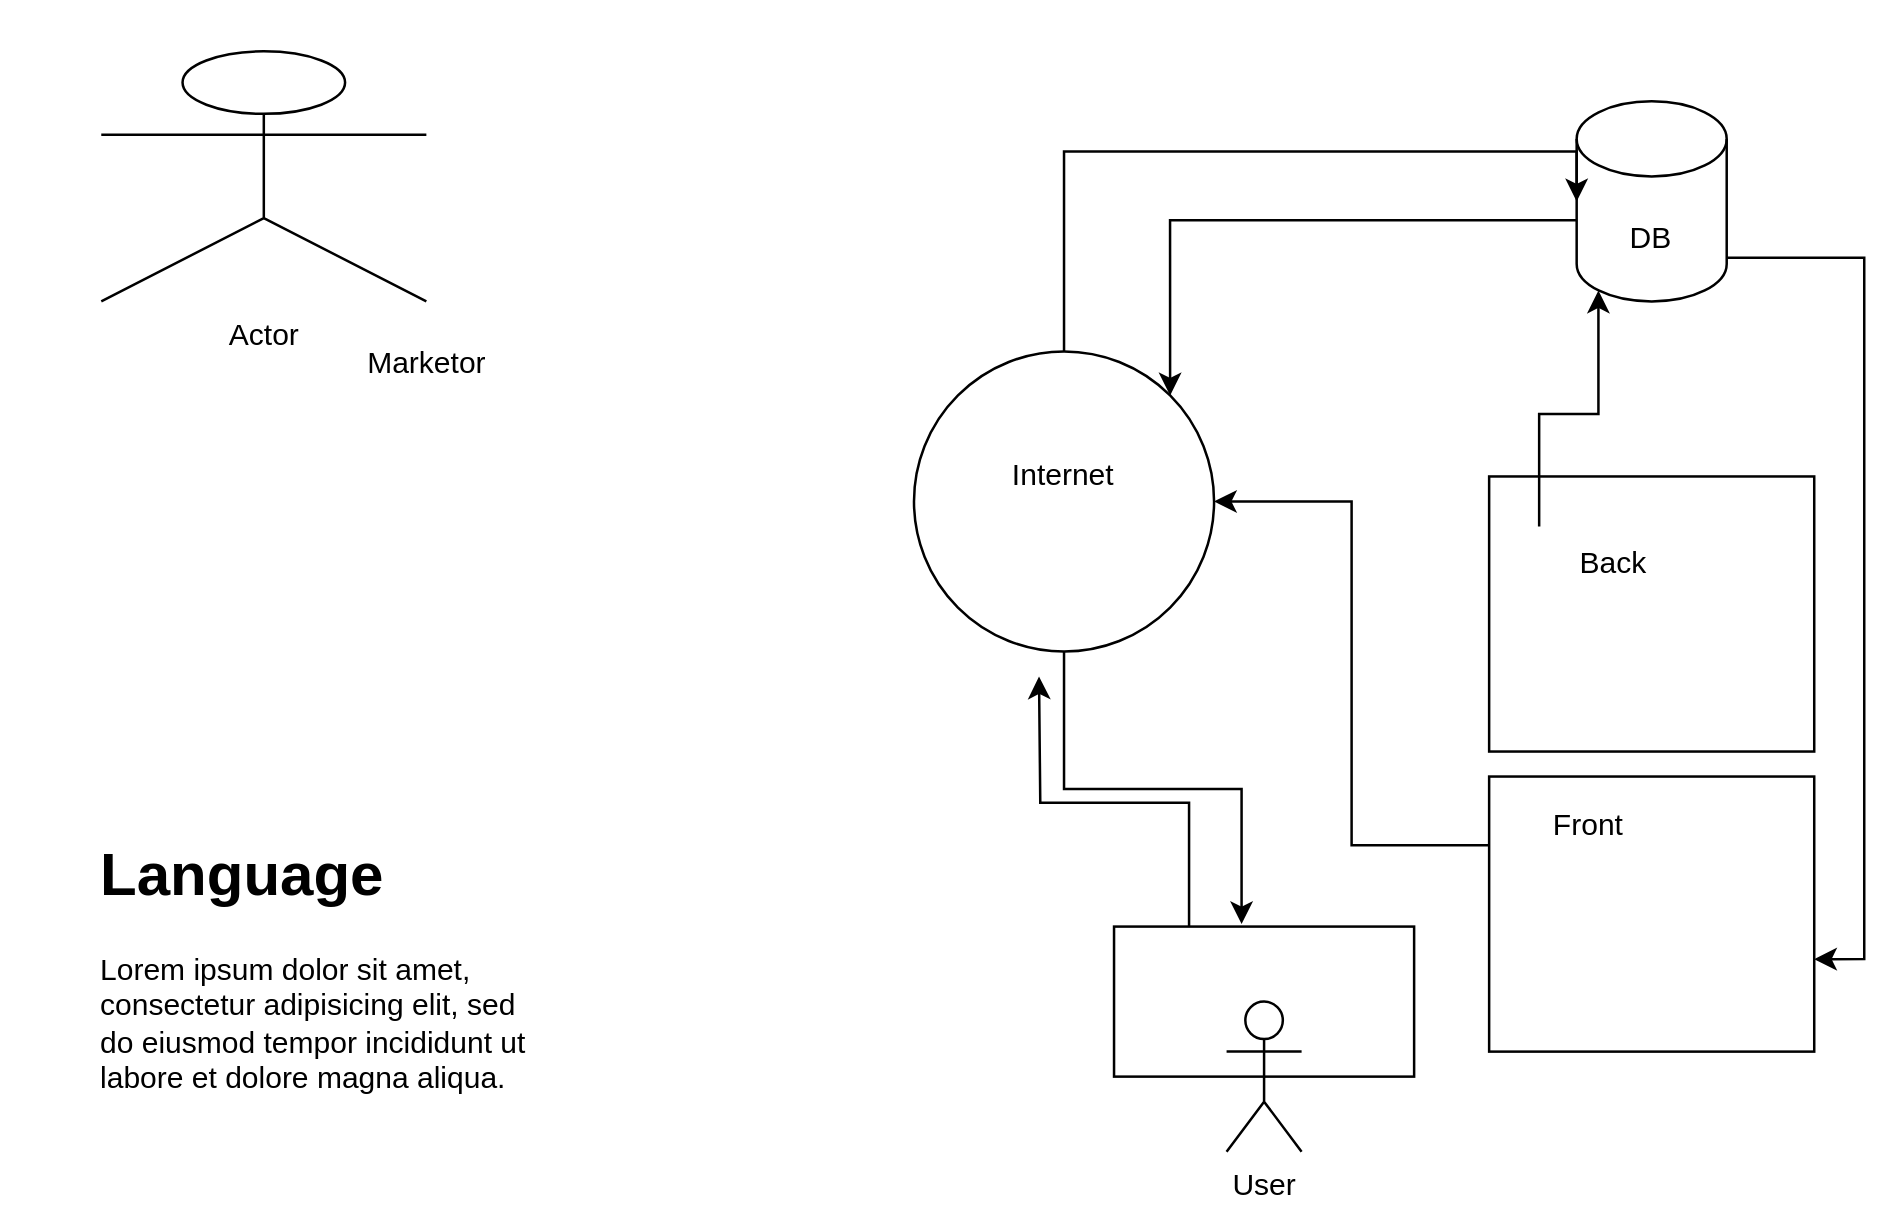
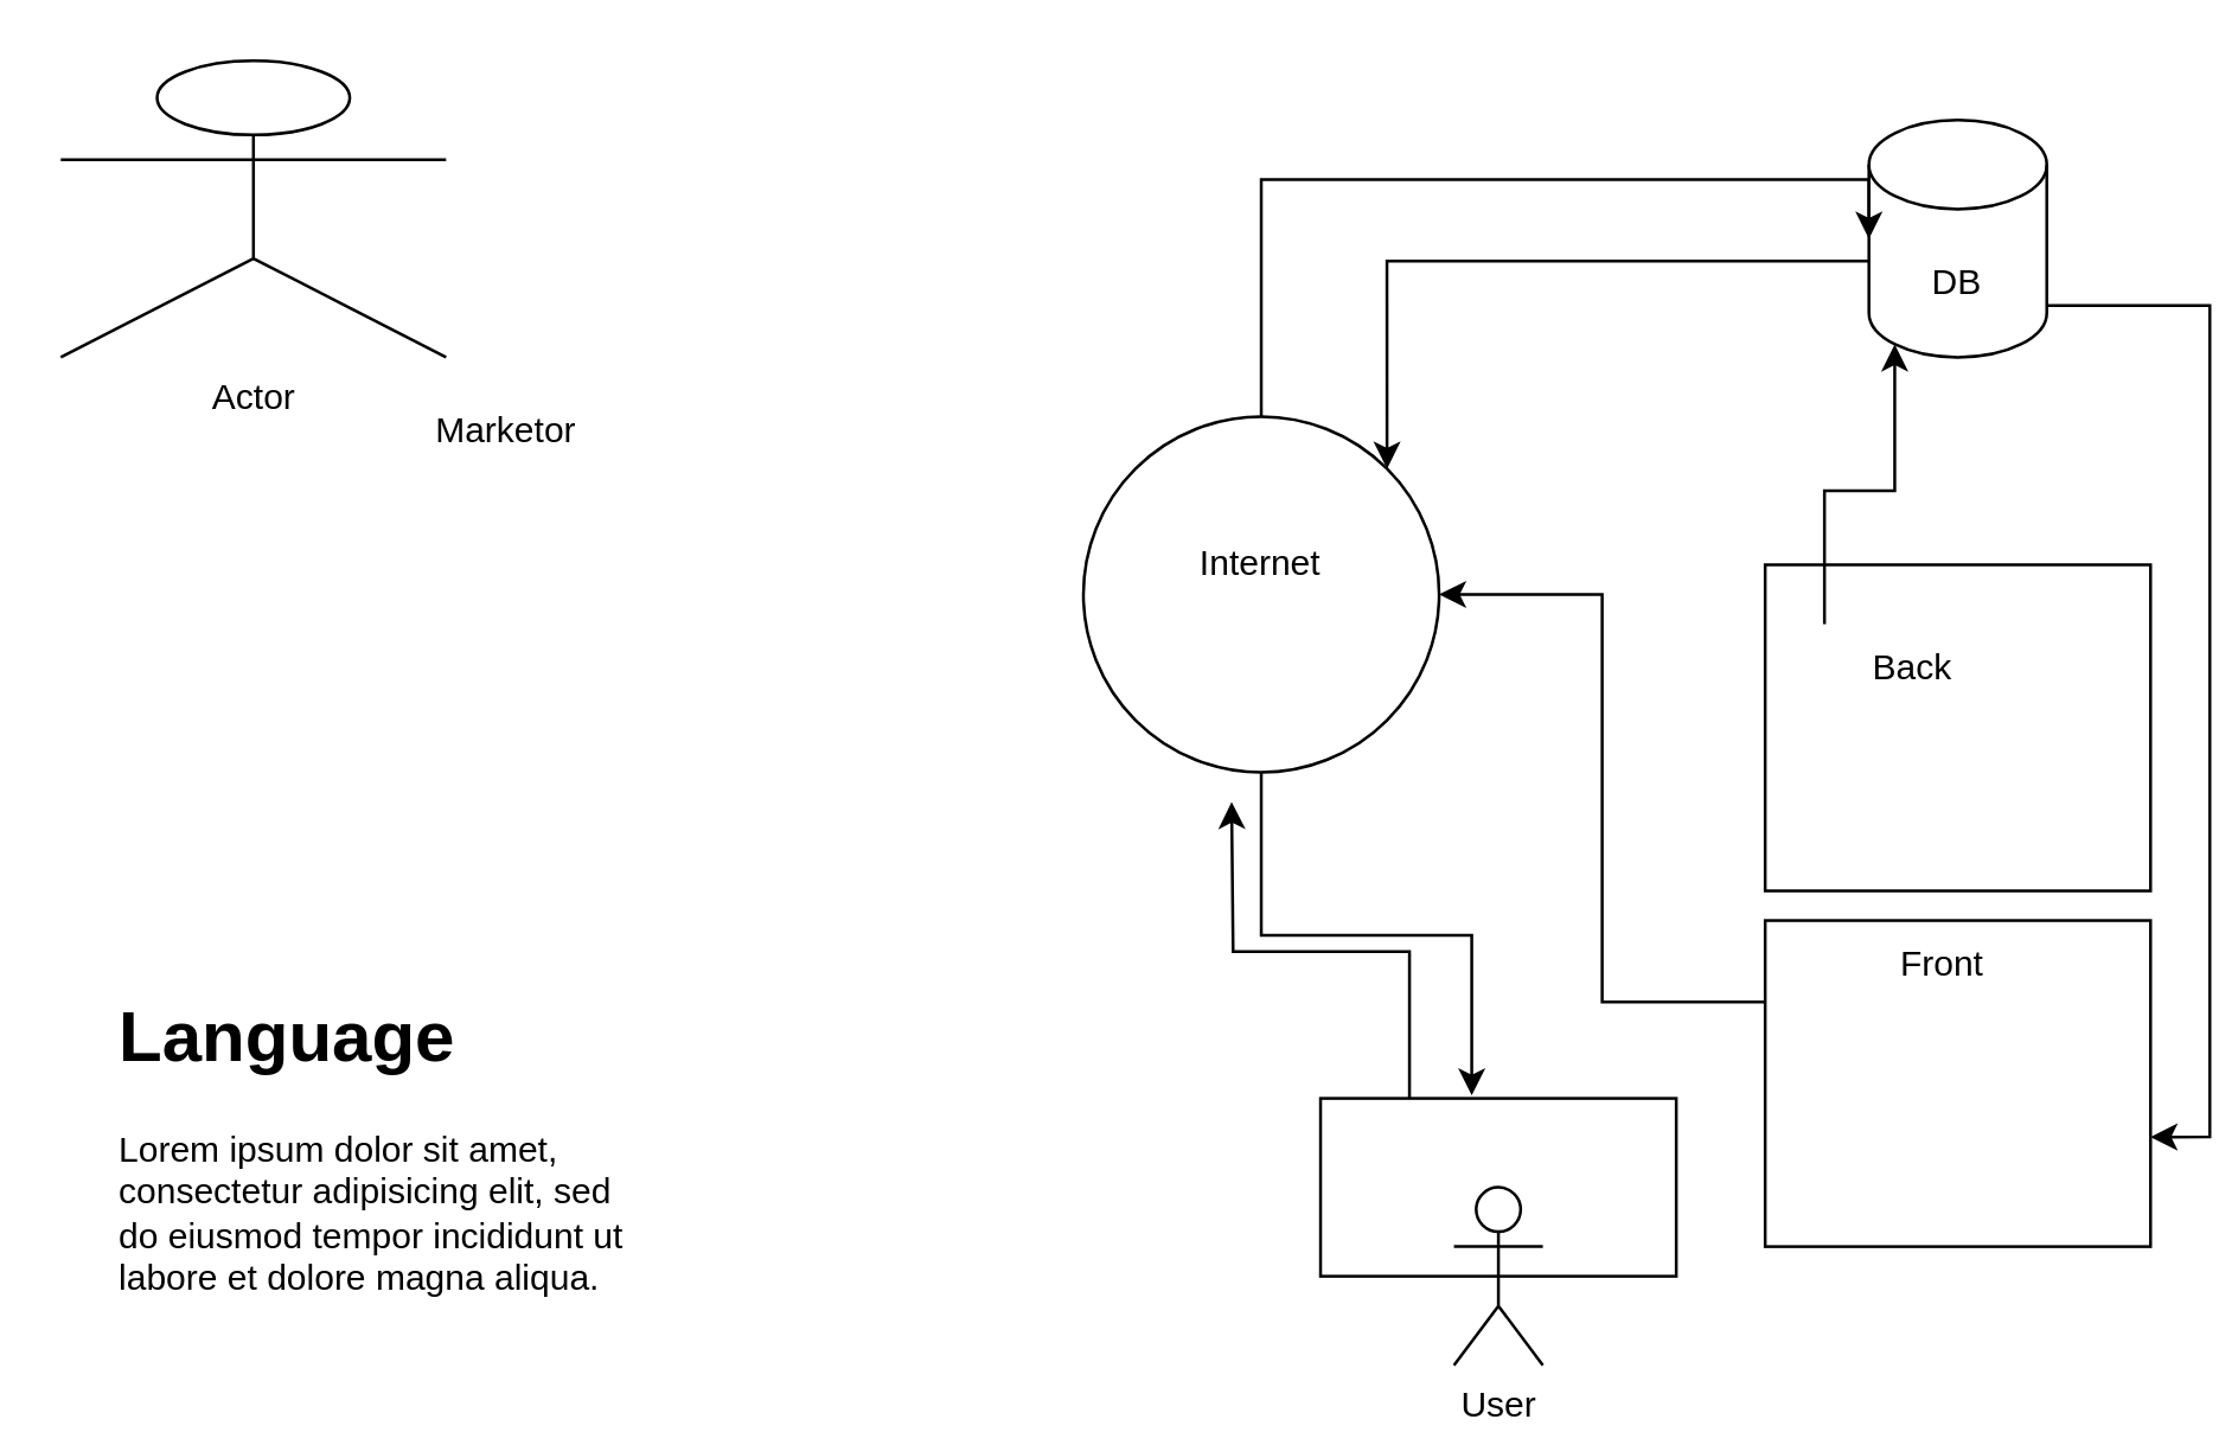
  <mxCell id="0" />
  <mxCell id="1" parent="0" />
- <mxCell id="2" value="Actor" style="shape=umlActor;verticalLabelPosition=bottom;verticalAlign=top;html=1;outlineConnect=0;" vertex="1" parent="1"><mxGeometry x="40" y="20" width="130" height="100" as="geometry" /></mxCell>
+ <mxCell id="2" value="Actor" style="shape=umlActor;verticalLabelPosition=bottom;verticalAlign=top;html=1;outlineConnect=0;" vertex="1" parent="1"><mxGeometry x="20" y="20" width="130" height="100" as="geometry" /></mxCell>
  <mxCell id="3" value="Marketor" style="text;html=1;align=center;verticalAlign=middle;resizable=0;points=[];autosize=1;strokeColor=none;fillColor=none;" vertex="1" parent="1"><mxGeometry x="135" y="130" width="70" height="30" as="geometry" /></mxCell>
  <mxCell id="4" style="edgeStyle=orthogonalEdgeStyle;rounded=0;orthogonalLoop=1;jettySize=auto;html=1;exitX=0;exitY=0.25;exitDx=0;exitDy=0;entryX=1;entryY=0.5;entryDx=0;entryDy=0;" edge="1" parent="1" source="5" target="20"><mxGeometry relative="1" as="geometry" /></mxCell>
  <mxCell id="5" value="" style="rounded=0;whiteSpace=wrap;html=1;" vertex="1" parent="1"><mxGeometry x="595" y="310" width="130" height="110" as="geometry" /></mxCell>
  <mxCell id="6" value="&lt;h1&gt;Language&lt;/h1&gt;&lt;p&gt;Lorem ipsum dolor sit amet, consectetur adipisicing elit, sed do eiusmod tempor incididunt ut labore et dolore magna aliqua.&lt;/p&gt;" style="text;html=1;strokeColor=none;fillColor=none;spacing=5;spacingTop=-20;whiteSpace=wrap;overflow=hidden;rounded=0;" vertex="1" parent="1"><mxGeometry x="35" y="330" width="190" height="120" as="geometry" /></mxCell>
- <mxCell id="7" value="Front" style="text;html=1;strokeColor=none;fillColor=none;align=center;verticalAlign=middle;whiteSpace=wrap;rounded=0;" vertex="1" parent="1"><mxGeometry x="605" y="315" width="60" height="30" as="geometry" /></mxCell>
+ <mxCell id="7" value="Front" style="text;html=1;strokeColor=none;fillColor=none;align=center;verticalAlign=middle;whiteSpace=wrap;rounded=0;" vertex="1" parent="1"><mxGeometry x="625" y="310" width="60" height="30" as="geometry" /></mxCell>
  <mxCell id="8" value="" style="rounded=0;whiteSpace=wrap;html=1;" vertex="1" parent="1"><mxGeometry x="595" y="190" width="130" height="110" as="geometry" /></mxCell>
  <mxCell id="9" style="edgeStyle=orthogonalEdgeStyle;rounded=0;orthogonalLoop=1;jettySize=auto;html=1;exitX=0;exitY=0;exitDx=0;exitDy=0;entryX=0.145;entryY=1;entryDx=0;entryDy=-4.35;entryPerimeter=0;" edge="1" parent="1" source="10" target="11"><mxGeometry relative="1" as="geometry" /></mxCell>
  <mxCell id="10" value="Back" style="text;html=1;strokeColor=none;fillColor=none;align=center;verticalAlign=middle;whiteSpace=wrap;rounded=0;" vertex="1" parent="1"><mxGeometry x="615" y="210" width="60" height="30" as="geometry" /></mxCell>
  <mxCell id="11" value="" style="shape=cylinder3;whiteSpace=wrap;html=1;boundedLbl=1;backgroundOutline=1;size=15;" vertex="1" parent="1"><mxGeometry x="630" y="40" width="60" height="80" as="geometry" /></mxCell>
  <mxCell id="12" style="edgeStyle=orthogonalEdgeStyle;rounded=0;orthogonalLoop=1;jettySize=auto;html=1;exitX=1;exitY=0.75;exitDx=0;exitDy=0;entryX=1;entryY=0.664;entryDx=0;entryDy=0;entryPerimeter=0;" edge="1" parent="1" source="14" target="5"><mxGeometry relative="1" as="geometry" /></mxCell>
  <mxCell id="13" style="edgeStyle=orthogonalEdgeStyle;rounded=0;orthogonalLoop=1;jettySize=auto;html=1;exitX=0;exitY=0.25;exitDx=0;exitDy=0;entryX=1;entryY=0;entryDx=0;entryDy=0;" edge="1" parent="1" source="14" target="20"><mxGeometry relative="1" as="geometry" /></mxCell>
  <mxCell id="14" value="DB" style="text;html=1;strokeColor=none;fillColor=none;align=center;verticalAlign=middle;whiteSpace=wrap;rounded=0;" vertex="1" parent="1"><mxGeometry x="630" y="80" width="60" height="30" as="geometry" /></mxCell>
  <mxCell id="15" style="edgeStyle=orthogonalEdgeStyle;rounded=0;orthogonalLoop=1;jettySize=auto;html=1;exitX=0.25;exitY=0;exitDx=0;exitDy=0;" edge="1" parent="1" source="16"><mxGeometry relative="1" as="geometry"><mxPoint x="415" y="270" as="targetPoint" /></mxGeometry></mxCell>
  <mxCell id="16" value="" style="rounded=0;whiteSpace=wrap;html=1;" vertex="1" parent="1"><mxGeometry x="445" y="370" width="120" height="60" as="geometry" /></mxCell>
  <mxCell id="17" value="User" style="shape=umlActor;verticalLabelPosition=bottom;verticalAlign=top;html=1;outlineConnect=0;" vertex="1" parent="1"><mxGeometry x="490" y="400" width="30" height="60" as="geometry" /></mxCell>
  <mxCell id="18" style="edgeStyle=orthogonalEdgeStyle;rounded=0;orthogonalLoop=1;jettySize=auto;html=1;exitX=0.5;exitY=0;exitDx=0;exitDy=0;entryX=0;entryY=0;entryDx=0;entryDy=0;" edge="1" parent="1" source="20" target="14"><mxGeometry relative="1" as="geometry" /></mxCell>
  <mxCell id="19" style="edgeStyle=orthogonalEdgeStyle;rounded=0;orthogonalLoop=1;jettySize=auto;html=1;exitX=0.5;exitY=1;exitDx=0;exitDy=0;entryX=0.425;entryY=-0.017;entryDx=0;entryDy=0;entryPerimeter=0;" edge="1" parent="1" source="20" target="16"><mxGeometry relative="1" as="geometry" /></mxCell>
  <mxCell id="20" value="" style="ellipse;whiteSpace=wrap;html=1;aspect=fixed;" vertex="1" parent="1"><mxGeometry x="365" y="140" width="120" height="120" as="geometry" /></mxCell>
  <mxCell id="21" value="Internet" style="text;html=1;strokeColor=none;fillColor=none;align=center;verticalAlign=middle;whiteSpace=wrap;rounded=0;" vertex="1" parent="1"><mxGeometry x="395" y="175" width="60" height="30" as="geometry" /></mxCell>
